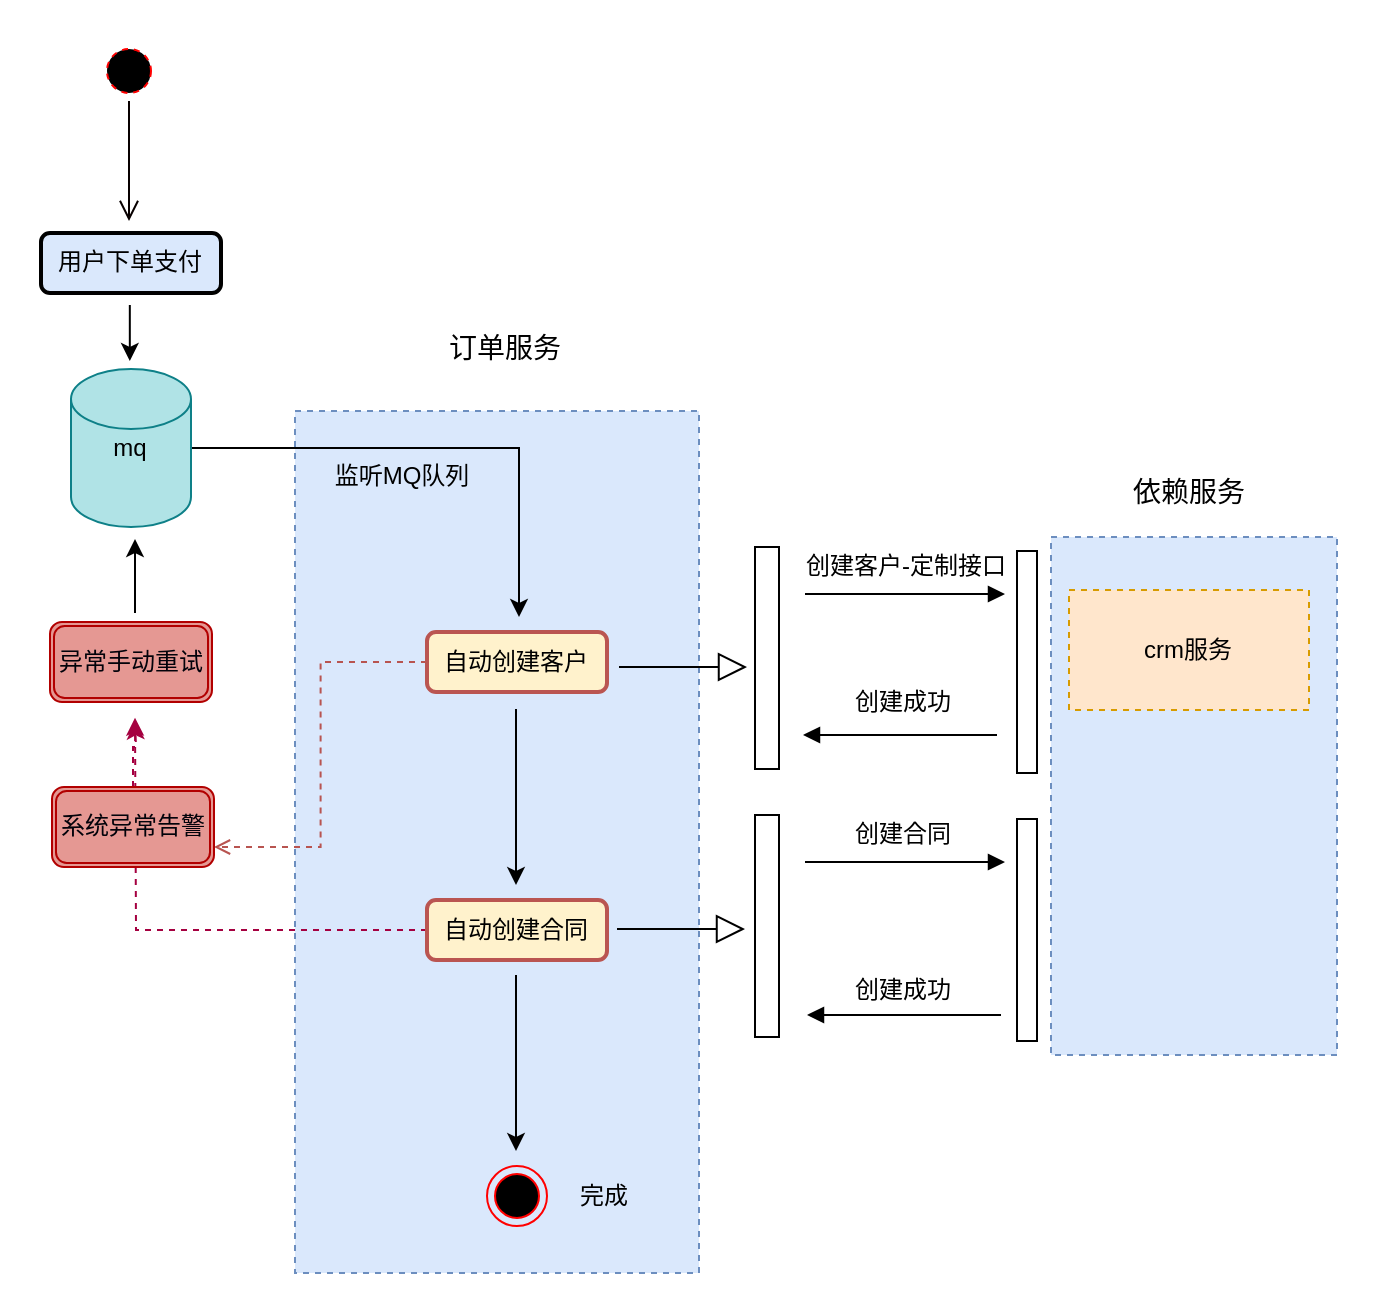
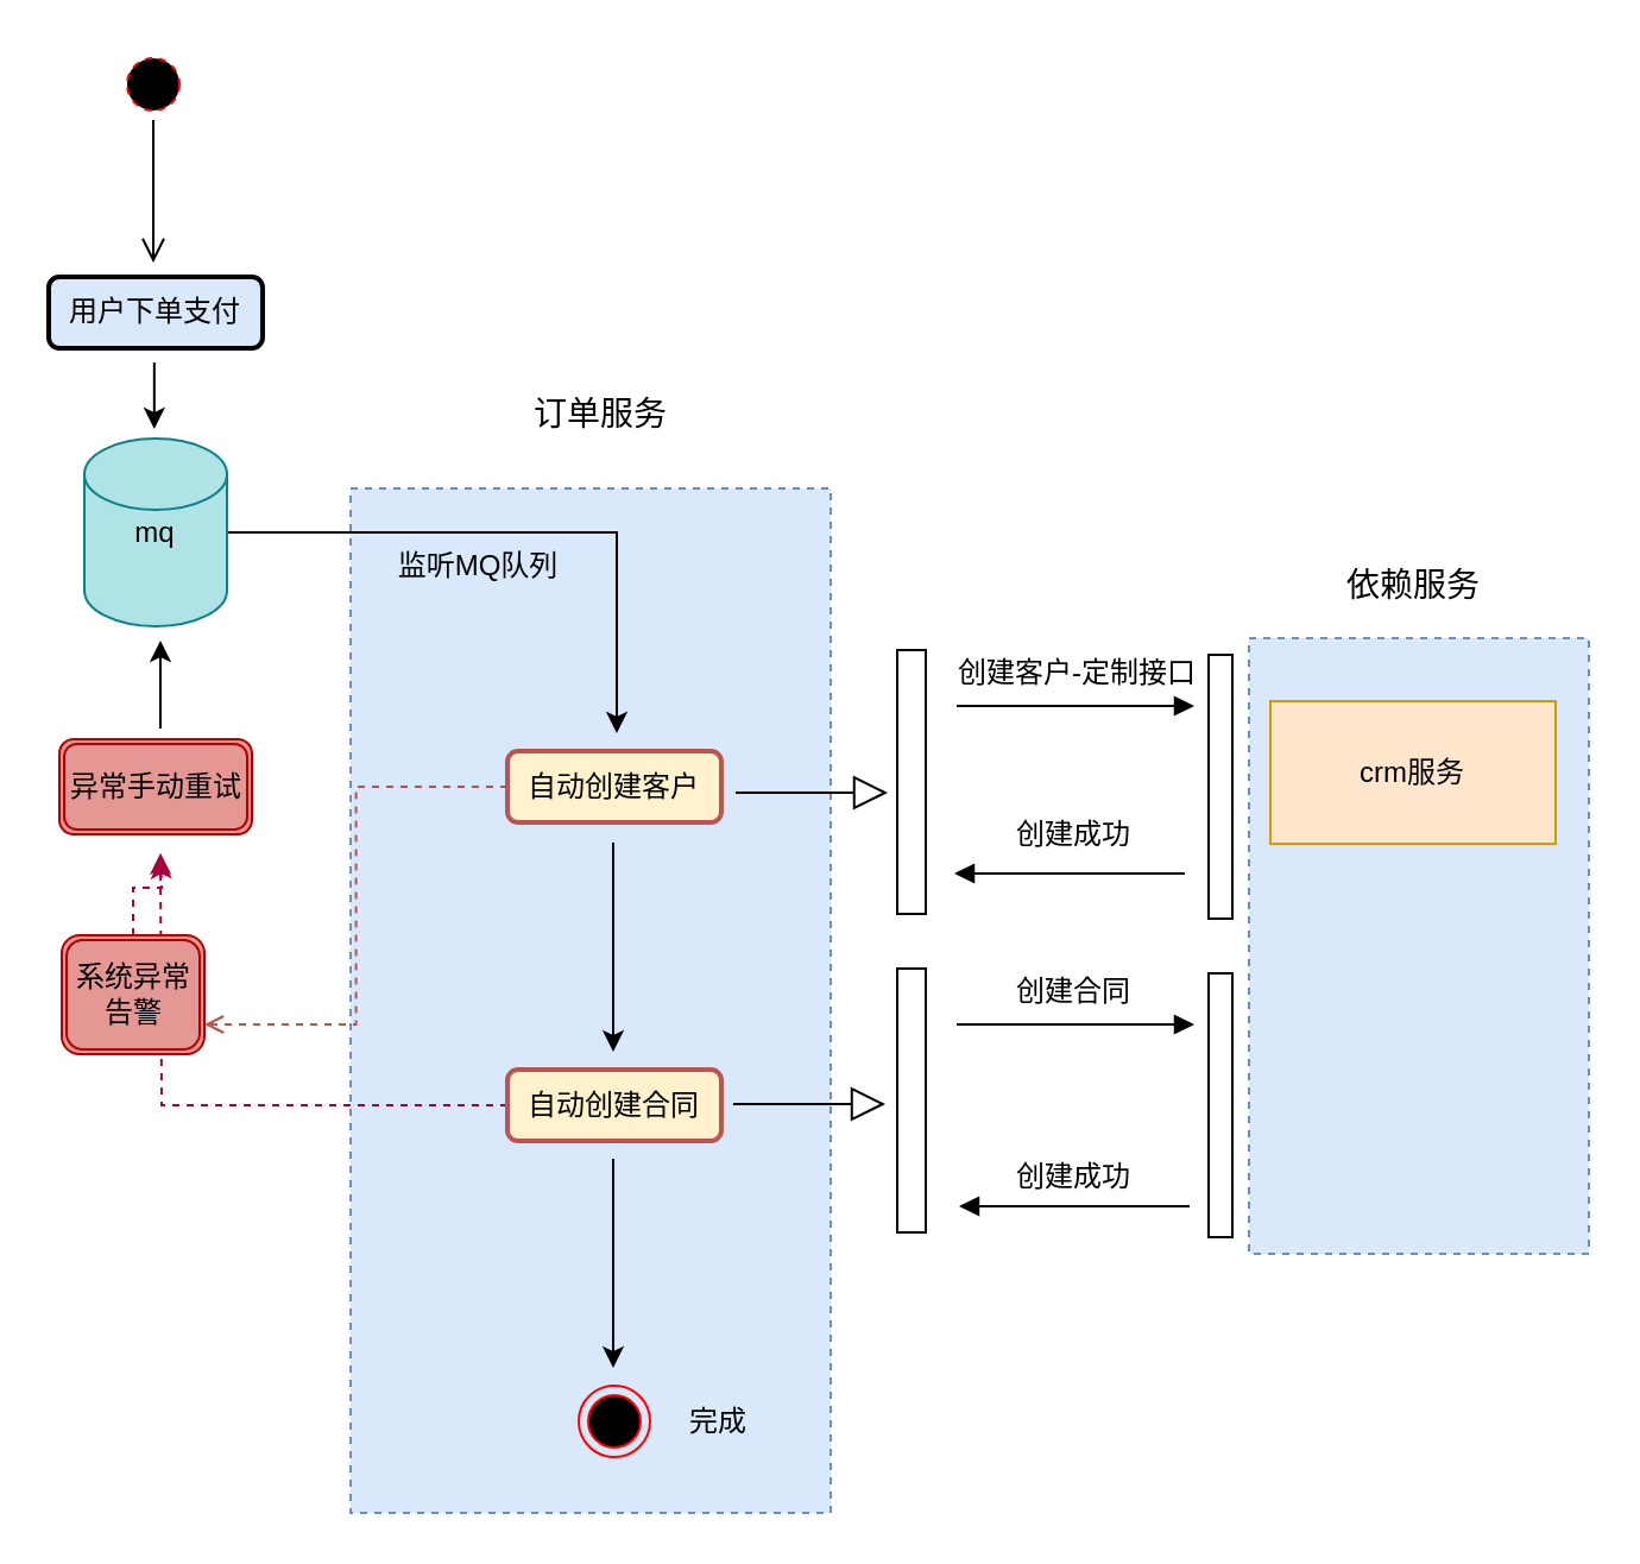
  <mxCell id="0" />
  <mxCell id="1" parent="0" />
  <mxCell id="2" value="" style="rounded=0;whiteSpace=wrap;html=1;shadow=0;glass=0;dashed=1;sketch=0;fillColor=#dae8fc;strokeColor=#6c8ebf;" parent="1" vertex="1"><mxGeometry x="525" y="268" width="143" height="259" as="geometry" /></mxCell>
  <mxCell id="3" value="" style="rounded=0;whiteSpace=wrap;html=1;shadow=0;glass=0;dashed=1;sketch=0;fillColor=#dae8fc;strokeColor=#6c8ebf;" parent="1" vertex="1"><mxGeometry x="147" y="205" width="202" height="431" as="geometry" /></mxCell>
  <mxCell id="4" value="用户下单支付" style="rounded=1;whiteSpace=wrap;html=1;strokeWidth=2;fillColor=#dae8fc;" parent="1" vertex="1"><mxGeometry x="20" y="116" width="90" height="30" as="geometry" /></mxCell>
  <mxCell id="5" value="" style="endArrow=classic;html=1;entryX=0.5;entryY=0;entryDx=0;entryDy=0;" parent="1" edge="1"><mxGeometry width="50" height="50" relative="1" as="geometry"><mxPoint x="64.41" y="152" as="sourcePoint" /><mxPoint x="64.41" y="180" as="targetPoint" /></mxGeometry></mxCell>
  <mxCell id="6" style="edgeStyle=orthogonalEdgeStyle;rounded=0;orthogonalLoop=1;jettySize=auto;html=1;" parent="1" source="7" edge="1"><mxGeometry relative="1" as="geometry"><mxPoint x="259" y="308" as="targetPoint" /><Array as="points"><mxPoint x="259" y="224" /></Array></mxGeometry></mxCell>
  <mxCell id="7" value="mq" style="shape=cylinder2;whiteSpace=wrap;html=1;boundedLbl=1;backgroundOutline=1;size=15;fillColor=#b0e3e6;strokeColor=#0e8088;" parent="1" vertex="1"><mxGeometry x="35" y="184" width="60" height="79" as="geometry" /></mxCell>
  <mxCell id="8" style="edgeStyle=orthogonalEdgeStyle;rounded=0;orthogonalLoop=1;jettySize=auto;html=1;dashed=1;fillColor=#f8cecc;strokeColor=#b85450;entryX=1;entryY=0.75;entryDx=0;entryDy=0;endArrow=open;" parent="1" source="9" target="38" edge="1"><mxGeometry relative="1" as="geometry"><mxPoint x="113.118" y="330.5" as="targetPoint" /></mxGeometry></mxCell>
  <mxCell id="9" value="自动创建客户" style="rounded=1;whiteSpace=wrap;html=1;fillColor=#fff2cc;strokeWidth=2;strokeColor=#BA5551;" parent="1" vertex="1"><mxGeometry x="213" y="315.5" width="90" height="30" as="geometry" /></mxCell>
  <mxCell id="10" value="监听MQ队列" style="text;html=1;strokeColor=none;fillColor=none;align=center;verticalAlign=middle;whiteSpace=wrap;rounded=0;shadow=0;glass=0;dashed=1;sketch=0;" parent="1" vertex="1"><mxGeometry x="151" y="228" width="100" height="20" as="geometry" /></mxCell>
  <mxCell id="11" value="" style="html=1;points=[];perimeter=orthogonalPerimeter;rounded=0;shadow=0;glass=0;sketch=0;fillColor=none;" parent="1" vertex="1"><mxGeometry x="377" y="273" width="12" height="111" as="geometry" /></mxCell>
  <mxCell id="12" value="" style="html=1;points=[];perimeter=orthogonalPerimeter;rounded=0;shadow=0;glass=0;sketch=0;" parent="1" vertex="1"><mxGeometry x="508" y="275" width="10" height="111" as="geometry" /></mxCell>
  <mxCell id="13" value="" style="endArrow=block;endFill=1;endSize=6;html=1;" parent="1" edge="1"><mxGeometry width="100" relative="1" as="geometry"><mxPoint x="402" y="296.5" as="sourcePoint" /><mxPoint x="502" y="296.5" as="targetPoint" /></mxGeometry></mxCell>
  <mxCell id="14" value="创建客户-定制接口" style="text;html=1;strokeColor=none;fillColor=none;align=center;verticalAlign=middle;whiteSpace=wrap;rounded=0;shadow=0;glass=0;sketch=0;" parent="1" vertex="1"><mxGeometry x="388" y="273" width="130" height="20" as="geometry" /></mxCell>
  <mxCell id="15" value="" style="endArrow=block;endFill=1;endSize=6;html=1;" parent="1" edge="1"><mxGeometry width="100" relative="1" as="geometry"><mxPoint x="498" y="367" as="sourcePoint" /><mxPoint x="401" y="367" as="targetPoint" /></mxGeometry></mxCell>
  <mxCell id="16" value="&lt;font style=&quot;font-size: 14px&quot;&gt;订单服务&lt;/font&gt;" style="text;html=1;align=center;verticalAlign=middle;resizable=0;points=[];autosize=1;" parent="1" vertex="1"><mxGeometry x="219" y="164" width="66" height="19" as="geometry" /></mxCell>
- <mxCell id="17" value="crm服务" style="rounded=0;whiteSpace=wrap;html=1;shadow=0;glass=0;sketch=0;fillColor=#ffe6cc;strokeColor=#d79b00;dashed=1;" parent="1" vertex="1"><mxGeometry x="534" y="294.5" width="120" height="60" as="geometry" /></mxCell>
+ <mxCell id="17" value="crm服务" style="rounded=0;whiteSpace=wrap;html=1;shadow=0;glass=0;sketch=0;fillColor=#ffe6cc;strokeColor=#d79b00;" parent="1" vertex="1"><mxGeometry x="534" y="294.5" width="120" height="60" as="geometry" /></mxCell>
  <mxCell id="18" value="创建成功" style="text;html=1;strokeColor=none;fillColor=none;align=center;verticalAlign=middle;whiteSpace=wrap;rounded=0;shadow=0;glass=0;sketch=0;" parent="1" vertex="1"><mxGeometry x="426" y="341" width="51" height="20" as="geometry" /></mxCell>
  <mxCell id="19" value="&lt;font style=&quot;font-size: 14px&quot;&gt;依赖服务&lt;/font&gt;" style="text;html=1;align=center;verticalAlign=middle;resizable=0;points=[];autosize=1;" parent="1" vertex="1"><mxGeometry x="561" y="236" width="66" height="19" as="geometry" /></mxCell>
  <mxCell id="20" style="edgeStyle=orthogonalEdgeStyle;rounded=0;orthogonalLoop=1;jettySize=auto;html=1;dashed=1;fillColor=#d80073;strokeColor=#A50040;" parent="1" source="21" edge="1"><mxGeometry relative="1" as="geometry"><mxPoint x="67" y="358.353" as="targetPoint" /></mxGeometry></mxCell>
  <mxCell id="21" value="自动创建合同" style="rounded=1;whiteSpace=wrap;html=1;fillColor=#fff2cc;strokeWidth=2;strokeColor=#BA5551;" parent="1" vertex="1"><mxGeometry x="213" y="449.5" width="90" height="30" as="geometry" /></mxCell>
  <mxCell id="22" value="" style="html=1;points=[];perimeter=orthogonalPerimeter;rounded=0;shadow=0;glass=0;sketch=0;" parent="1" vertex="1"><mxGeometry x="377" y="407" width="12" height="111" as="geometry" /></mxCell>
  <mxCell id="23" value="" style="html=1;points=[];perimeter=orthogonalPerimeter;rounded=0;shadow=0;glass=0;sketch=0;" parent="1" vertex="1"><mxGeometry x="508" y="409" width="10" height="111" as="geometry" /></mxCell>
  <mxCell id="24" value="" style="endArrow=block;endFill=1;endSize=6;html=1;" parent="1" edge="1"><mxGeometry width="100" relative="1" as="geometry"><mxPoint x="402" y="430.5" as="sourcePoint" /><mxPoint x="502" y="430.5" as="targetPoint" /></mxGeometry></mxCell>
  <mxCell id="25" value="" style="endArrow=classic;html=1;" parent="1" edge="1"><mxGeometry width="50" height="50" relative="1" as="geometry"><mxPoint x="257.5" y="354" as="sourcePoint" /><mxPoint x="257.5" y="442" as="targetPoint" /></mxGeometry></mxCell>
  <mxCell id="26" style="edgeStyle=orthogonalEdgeStyle;rounded=0;orthogonalLoop=1;jettySize=auto;html=1;dashed=1;fillColor=#d80073;strokeColor=#A50040;" parent="1" source="38" edge="1"><mxGeometry relative="1" as="geometry"><mxPoint x="67" y="360.235" as="targetPoint" /></mxGeometry></mxCell>
  <mxCell id="27" value="创建合同" style="text;html=1;strokeColor=none;fillColor=none;align=center;verticalAlign=middle;whiteSpace=wrap;rounded=0;shadow=0;glass=0;sketch=0;" parent="1" vertex="1"><mxGeometry x="426" y="407" width="51" height="20" as="geometry" /></mxCell>
  <mxCell id="28" value="创建成功" style="text;html=1;strokeColor=none;fillColor=none;align=center;verticalAlign=middle;whiteSpace=wrap;rounded=0;shadow=0;glass=0;sketch=0;" parent="1" vertex="1"><mxGeometry x="426" y="485" width="51" height="20" as="geometry" /></mxCell>
  <mxCell id="29" value="" style="endArrow=classic;html=1;" parent="1" edge="1"><mxGeometry width="50" height="50" relative="1" as="geometry"><mxPoint x="257.5" y="487" as="sourcePoint" /><mxPoint x="257.5" y="575" as="targetPoint" /></mxGeometry></mxCell>
  <mxCell id="30" value="" style="endArrow=block;endFill=1;endSize=6;html=1;" parent="1" edge="1"><mxGeometry width="100" relative="1" as="geometry"><mxPoint x="500" y="507" as="sourcePoint" /><mxPoint x="403" y="507" as="targetPoint" /></mxGeometry></mxCell>
  <mxCell id="31" value="" style="endArrow=block;endFill=0;endSize=12;html=1;" parent="1" edge="1"><mxGeometry width="160" relative="1" as="geometry"><mxPoint x="309" y="333" as="sourcePoint" /><mxPoint x="373" y="333" as="targetPoint" /></mxGeometry></mxCell>
  <mxCell id="32" value="" style="endArrow=block;endFill=0;endSize=12;html=1;" parent="1" edge="1"><mxGeometry width="160" relative="1" as="geometry"><mxPoint x="308" y="464" as="sourcePoint" /><mxPoint x="372" y="464" as="targetPoint" /></mxGeometry></mxCell>
  <mxCell id="33" value="" style="ellipse;html=1;shape=endState;fillColor=#000000;strokeColor=#ff0000;rounded=0;shadow=0;glass=0;sketch=0;" parent="1" vertex="1"><mxGeometry x="243" y="582.5" width="30" height="30" as="geometry" /></mxCell>
  <mxCell id="34" value="&lt;font color=&quot;#02020a&quot;&gt;异常手动重试&lt;/font&gt;" style="shape=ext;double=1;rounded=1;whiteSpace=wrap;html=1;shadow=0;glass=0;sketch=0;strokeColor=#B20000;fontColor=#ffffff;fillColor=#E59893;" parent="1" vertex="1"><mxGeometry x="24.5" y="310.5" width="81" height="40" as="geometry" /></mxCell>
  <mxCell id="35" value="" style="ellipse;html=1;shape=startState;fillColor=#000000;strokeColor=#ff0000;rounded=0;shadow=0;glass=0;dashed=1;sketch=0;" parent="1" vertex="1"><mxGeometry x="49" y="20" width="30" height="30" as="geometry" /></mxCell>
  <mxCell id="36" value="" style="edgeStyle=orthogonalEdgeStyle;html=1;verticalAlign=bottom;endArrow=open;endSize=8;strokeColor=#080000;" parent="1" source="35" edge="1"><mxGeometry relative="1" as="geometry"><mxPoint x="64" y="110" as="targetPoint" /></mxGeometry></mxCell>
  <mxCell id="37" value="" style="endArrow=classic;html=1;" parent="1" edge="1"><mxGeometry width="50" height="50" relative="1" as="geometry"><mxPoint x="67" y="306" as="sourcePoint" /><mxPoint x="67" y="269" as="targetPoint" /></mxGeometry></mxCell>
- <mxCell id="38" value="&lt;font color=&quot;#02020a&quot;&gt;系统异常告警&lt;/font&gt;" style="shape=ext;double=1;rounded=1;whiteSpace=wrap;html=1;shadow=0;glass=0;sketch=0;strokeColor=#B20000;fontColor=#ffffff;fillColor=#E59893;" parent="1" vertex="1"><mxGeometry x="25.5" y="393" width="81" height="40" as="geometry" /></mxCell>
+ <mxCell id="38" value="&lt;font color=&quot;#02020a&quot;&gt;系统异常告警&lt;/font&gt;" style="shape=ext;double=1;rounded=1;whiteSpace=wrap;html=1;shadow=0;glass=0;sketch=0;strokeColor=#B20000;fontColor=#ffffff;fillColor=#E59893;" parent="1" vertex="1"><mxGeometry x="25.5" y="393" width="60" height="50" as="geometry" /></mxCell>
  <mxCell id="39" value="完成" style="text;html=1;strokeColor=none;fillColor=none;align=center;verticalAlign=middle;whiteSpace=wrap;rounded=0;shadow=0;glass=0;sketch=0;" parent="1" vertex="1"><mxGeometry x="282" y="587.5" width="40" height="20" as="geometry" /></mxCell>
